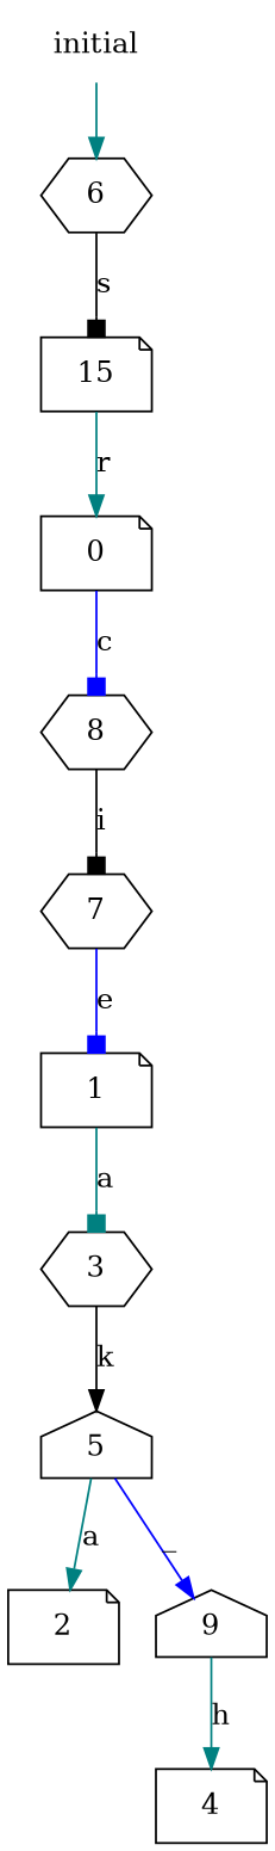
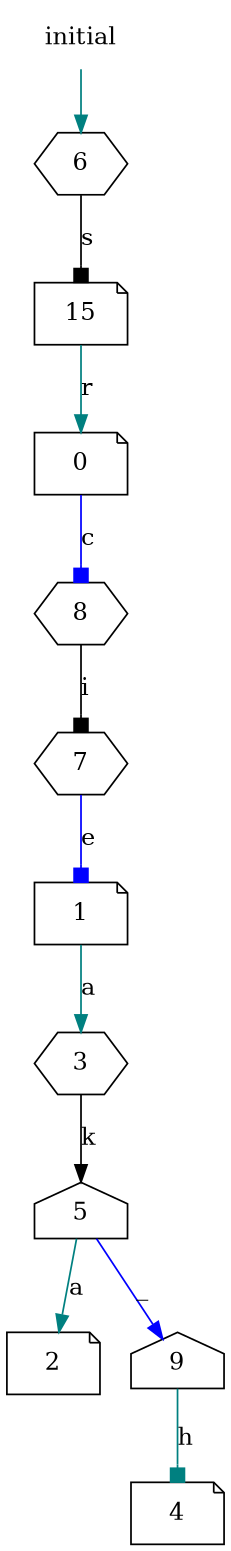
  digraph {
    rankdir=TB
    node [shape=note]
    edge [arrowhead=normal color=teal]
    8 [shape=hexagon]
    0
    7 [shape=hexagon]
    1
    3 [shape=hexagon]
    5 [shape=house]
    2
    9 [shape=house]
    4
    6 [shape=hexagon]
    n11 [label=15]
    initial [shape=plaintext]
    8 -> 7 [arrowhead=box color=black label=i]
    0 -> 8 [arrowhead=box color=blue label=c]
    7 -> 1 [arrowhead=box color=blue label=e]
-   1 -> 3 [arrowhead=box label=a]
+   1 -> 3 [label=a]
    3 -> 5 [color=black label=k]
    5 -> 2 [label=a]
    5 -> 9 [color=blue label=_]
-   9 -> 4 [label=h]
+   9 -> 4 [arrowhead=box label=h]
    6 -> n11 [arrowhead=box color=black label=s]
    n11 -> 0 [label=r]
    initial -> 6
  }
